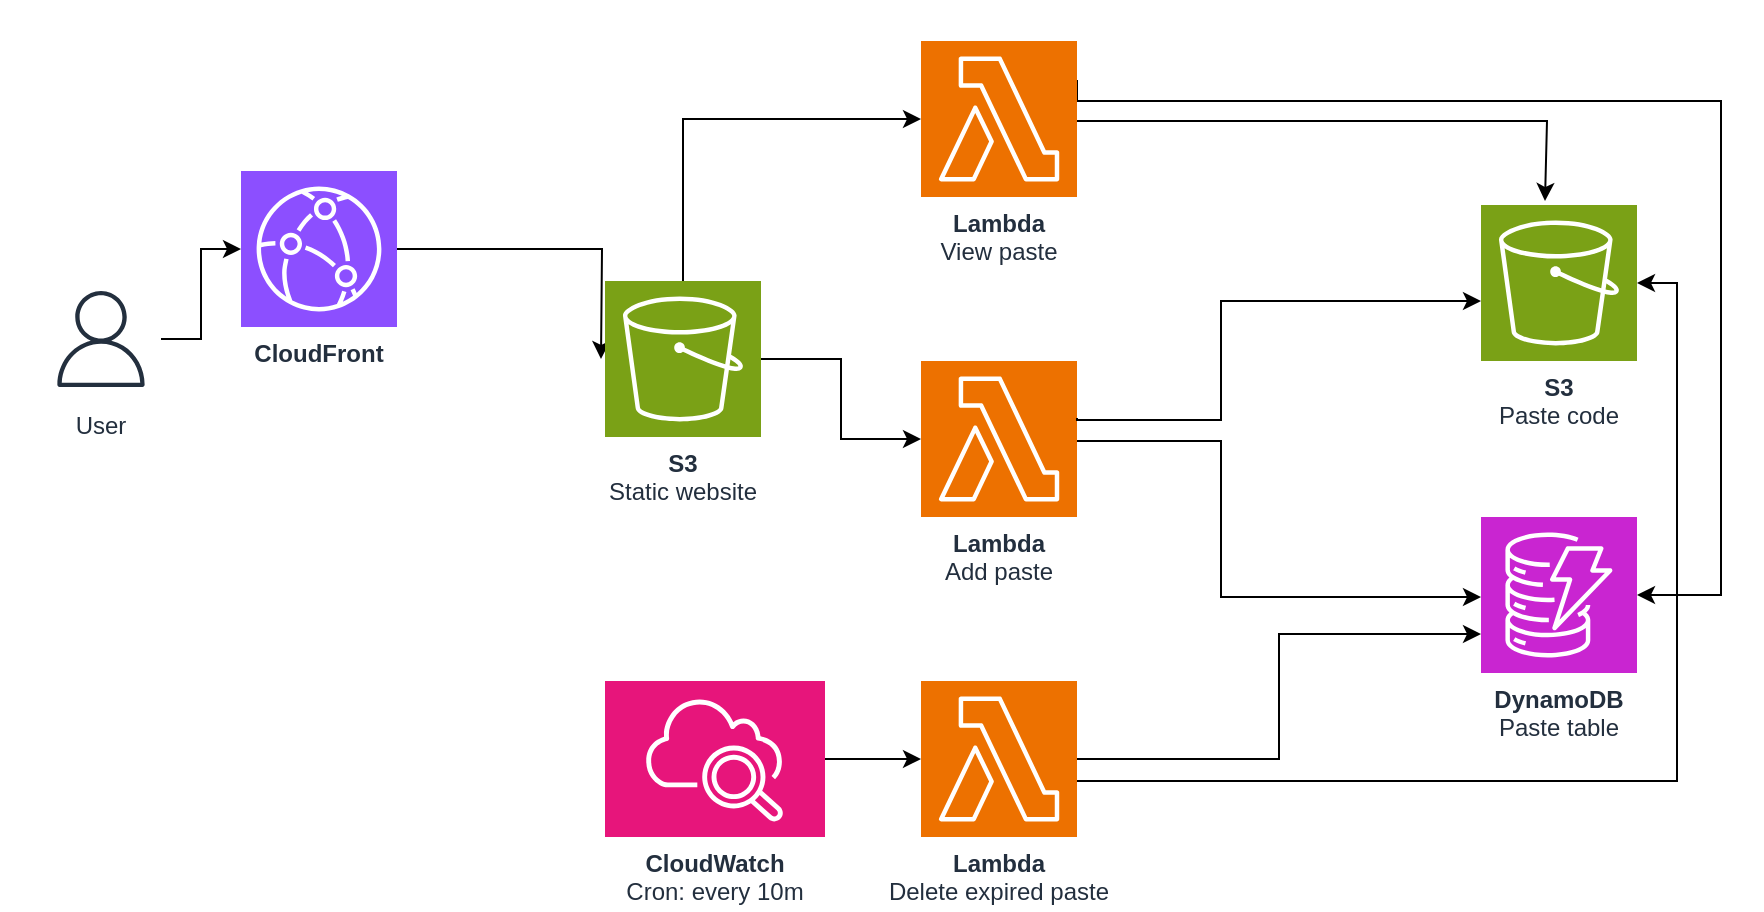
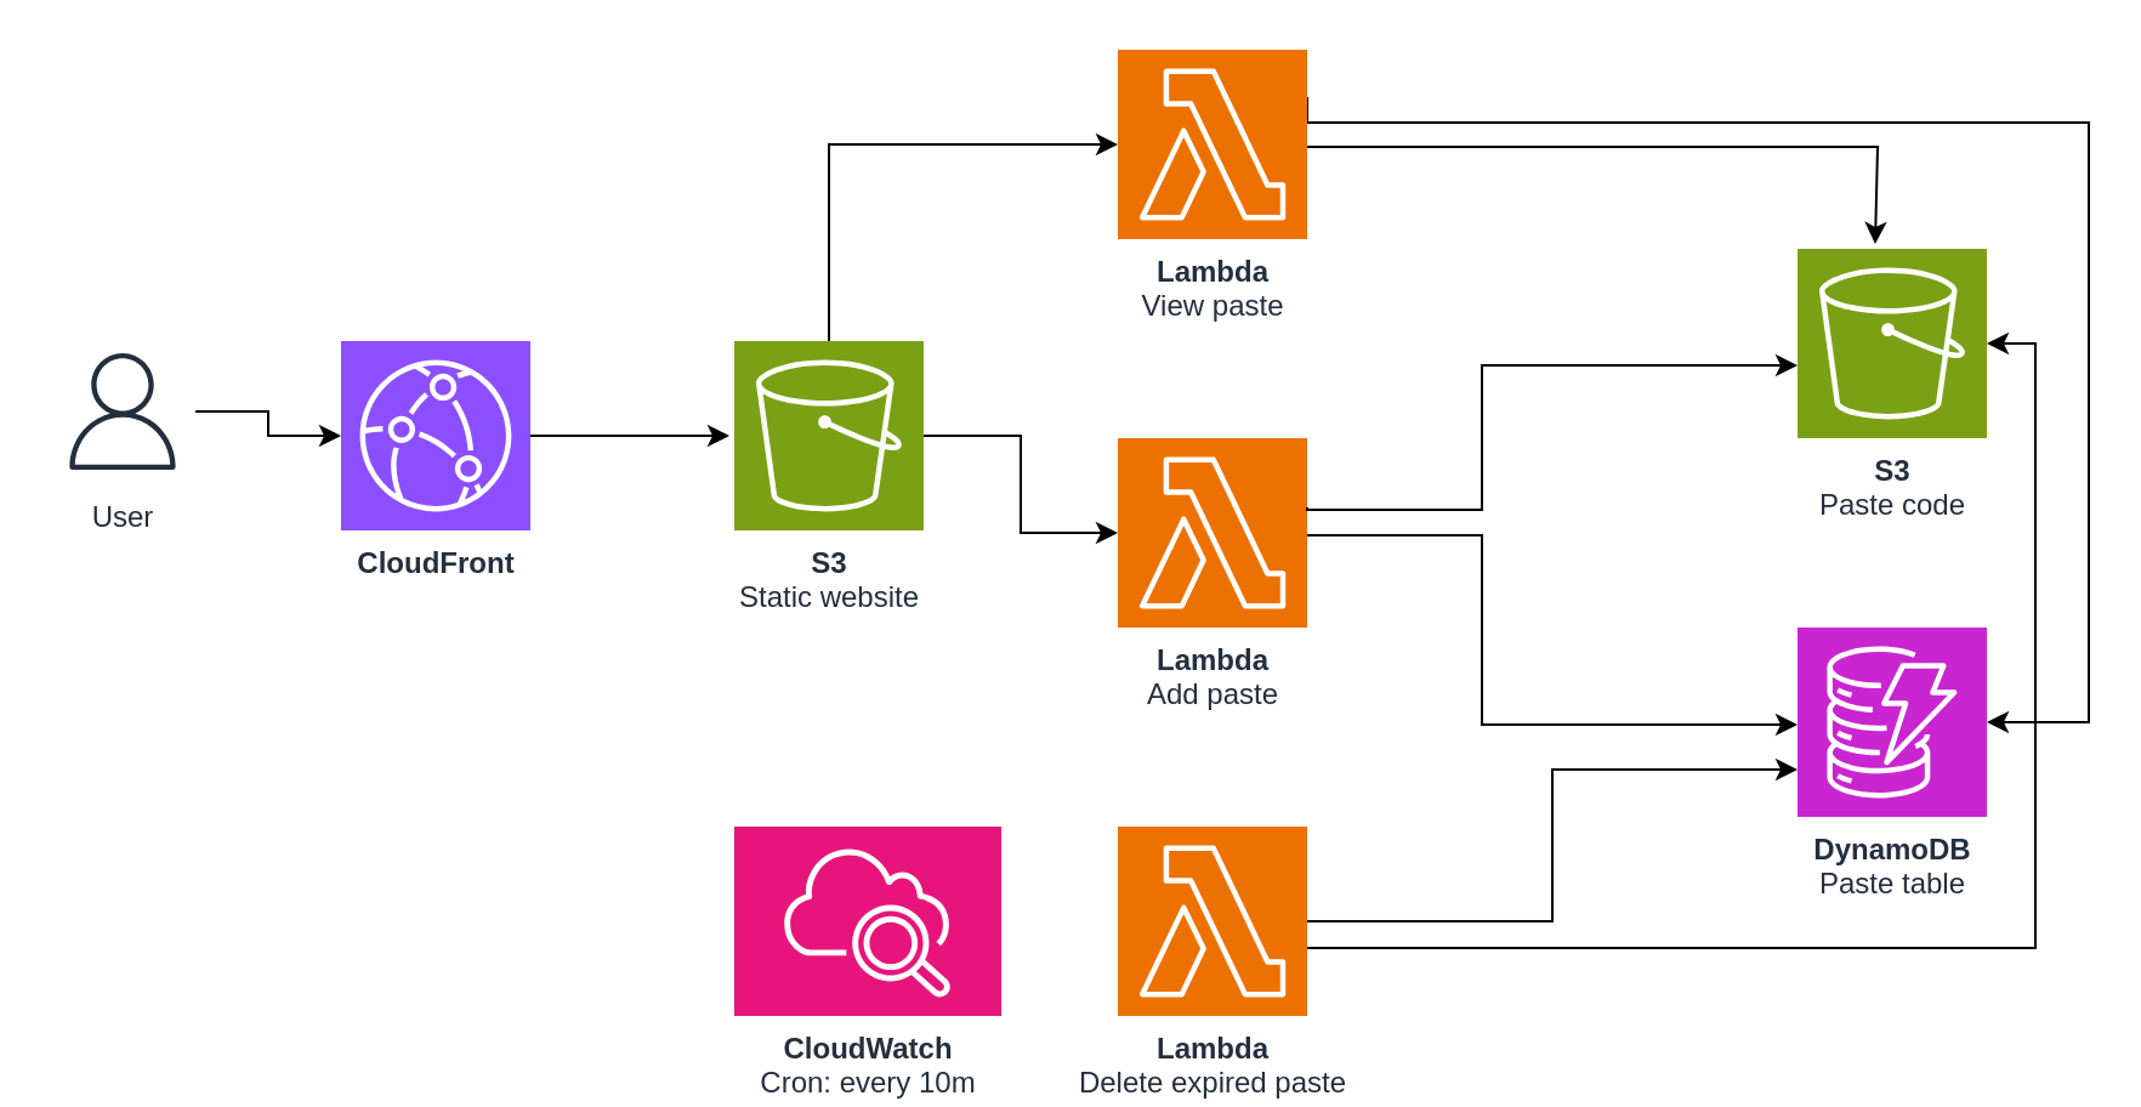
  <mxCell id="0" />
  <mxCell id="1" parent="0" />
  <mxCell id="2" value="&lt;b&gt;S3&lt;/b&gt;&lt;br&gt;Paste code" style="sketch=0;points=[[0,0,0],[0.25,0,0],[0.5,0,0],[0.75,0,0],[1,0,0],[0,1,0],[0.25,1,0],[0.5,1,0],[0.75,1,0],[1,1,0],[0,0.25,0],[0,0.5,0],[0,0.75,0],[1,0.25,0],[1,0.5,0],[1,0.75,0]];outlineConnect=0;fontColor=#232F3E;fillColor=#7AA116;strokeColor=#ffffff;dashed=0;verticalLabelPosition=bottom;verticalAlign=top;align=center;html=1;fontSize=12;fontStyle=0;aspect=fixed;shape=mxgraph.aws4.resourceIcon;resIcon=mxgraph.aws4.s3;" vertex="1" parent="1"><mxGeometry x="740" y="102" width="78" height="78" as="geometry" /></mxCell>
  <mxCell id="3" value="&lt;b&gt;DynamoDB&lt;/b&gt;&lt;br&gt;Paste table" style="sketch=0;points=[[0,0,0],[0.25,0,0],[0.5,0,0],[0.75,0,0],[1,0,0],[0,1,0],[0.25,1,0],[0.5,1,0],[0.75,1,0],[1,1,0],[0,0.25,0],[0,0.5,0],[0,0.75,0],[1,0.25,0],[1,0.5,0],[1,0.75,0]];outlineConnect=0;fontColor=#232F3E;fillColor=#C925D1;strokeColor=#ffffff;dashed=0;verticalLabelPosition=bottom;verticalAlign=top;align=center;html=1;fontSize=12;fontStyle=0;aspect=fixed;shape=mxgraph.aws4.resourceIcon;resIcon=mxgraph.aws4.dynamodb;" vertex="1" parent="1"><mxGeometry x="740" y="258" width="78" height="78" as="geometry" /></mxCell>
  <mxCell id="4" value="&lt;b&gt;Lambda&lt;/b&gt;&lt;br&gt;Add paste" style="sketch=0;points=[[0,0,0],[0.25,0,0],[0.5,0,0],[0.75,0,0],[1,0,0],[0,1,0],[0.25,1,0],[0.5,1,0],[0.75,1,0],[1,1,0],[0,0.25,0],[0,0.5,0],[0,0.75,0],[1,0.25,0],[1,0.5,0],[1,0.75,0]];outlineConnect=0;fontColor=#232F3E;fillColor=#ED7100;strokeColor=#ffffff;dashed=0;verticalLabelPosition=bottom;verticalAlign=top;align=center;html=1;fontSize=12;fontStyle=0;aspect=fixed;shape=mxgraph.aws4.resourceIcon;resIcon=mxgraph.aws4.lambda;" vertex="1" parent="1"><mxGeometry x="460" y="180" width="78" height="78" as="geometry" /></mxCell>
  <mxCell id="5" style="edgeStyle=orthogonalEdgeStyle;rounded=0;orthogonalLoop=1;jettySize=auto;html=1;exitX=1;exitY=0.25;exitDx=0;exitDy=0;exitPerimeter=0;entryX=1;entryY=0.5;entryDx=0;entryDy=0;entryPerimeter=0;" edge="1" parent="1" source="6" target="3"><mxGeometry relative="1" as="geometry"><mxPoint x="890" y="320" as="targetPoint" /><Array as="points"><mxPoint x="538" y="50" /><mxPoint x="860" y="50" /><mxPoint x="860" y="297" /></Array></mxGeometry></mxCell>
  <mxCell id="6" value="&lt;b&gt;Lambda&lt;/b&gt;&lt;br&gt;View paste" style="sketch=0;points=[[0,0,0],[0.25,0,0],[0.5,0,0],[0.75,0,0],[1,0,0],[0,1,0],[0.25,1,0],[0.5,1,0],[0.75,1,0],[1,1,0],[0,0.25,0],[0,0.5,0],[0,0.75,0],[1,0.25,0],[1,0.5,0],[1,0.75,0]];outlineConnect=0;fontColor=#232F3E;fillColor=#ED7100;strokeColor=#ffffff;dashed=0;verticalLabelPosition=bottom;verticalAlign=top;align=center;html=1;fontSize=12;fontStyle=0;aspect=fixed;shape=mxgraph.aws4.resourceIcon;resIcon=mxgraph.aws4.lambda;" vertex="1" parent="1"><mxGeometry x="460" y="20" width="78" height="78" as="geometry" /></mxCell>
  <mxCell id="7" value="&lt;b&gt;CloudWatch&lt;/b&gt;&lt;br&gt;Cron: every 10m" style="sketch=0;points=[[0,0,0],[0.25,0,0],[0.5,0,0],[0.75,0,0],[1,0,0],[0,1,0],[0.25,1,0],[0.5,1,0],[0.75,1,0],[1,1,0],[0,0.25,0],[0,0.5,0],[0,0.75,0],[1,0.25,0],[1,0.5,0],[1,0.75,0]];points=[[0,0,0],[0.25,0,0],[0.5,0,0],[0.75,0,0],[1,0,0],[0,1,0],[0.25,1,0],[0.5,1,0],[0.75,1,0],[1,1,0],[0,0.25,0],[0,0.5,0],[0,0.75,0],[1,0.25,0],[1,0.5,0],[1,0.75,0]];outlineConnect=0;fontColor=#232F3E;fillColor=#E7157B;strokeColor=#ffffff;dashed=0;verticalLabelPosition=bottom;verticalAlign=top;align=center;html=1;fontSize=12;fontStyle=0;aspect=fixed;shape=mxgraph.aws4.resourceIcon;resIcon=mxgraph.aws4.cloudwatch_2;" vertex="1" parent="1"><mxGeometry x="302" y="340" width="110" height="78" as="geometry" /></mxCell>
  <mxCell id="8" style="edgeStyle=orthogonalEdgeStyle;rounded=0;orthogonalLoop=1;jettySize=auto;html=1;exitX=1;exitY=0.5;exitDx=0;exitDy=0;exitPerimeter=0;" edge="1" parent="1" source="9"><mxGeometry relative="1" as="geometry"><mxPoint x="300" y="179" as="targetPoint" /></mxGeometry></mxCell>
- <mxCell id="9" value="&lt;b&gt;CloudFront&lt;/b&gt;" style="sketch=0;points=[[0,0,0],[0.25,0,0],[0.5,0,0],[0.75,0,0],[1,0,0],[0,1,0],[0.25,1,0],[0.5,1,0],[0.75,1,0],[1,1,0],[0,0.25,0],[0,0.5,0],[0,0.75,0],[1,0.25,0],[1,0.5,0],[1,0.75,0]];outlineConnect=0;fontColor=#232F3E;fillColor=#8C4FFF;strokeColor=#ffffff;dashed=0;verticalLabelPosition=bottom;verticalAlign=top;align=center;html=1;fontSize=12;fontStyle=0;aspect=fixed;shape=mxgraph.aws4.resourceIcon;resIcon=mxgraph.aws4.cloudfront;" vertex="1" parent="1"><mxGeometry x="120" y="85" width="78" height="78" as="geometry" /></mxCell>
+ <mxCell id="9" value="&lt;b&gt;CloudFront&lt;/b&gt;" style="sketch=0;points=[[0,0,0],[0.25,0,0],[0.5,0,0],[0.75,0,0],[1,0,0],[0,1,0],[0.25,1,0],[0.5,1,0],[0.75,1,0],[1,1,0],[0,0.25,0],[0,0.5,0],[0,0.75,0],[1,0.25,0],[1,0.5,0],[1,0.75,0]];outlineConnect=0;fontColor=#232F3E;fillColor=#8C4FFF;strokeColor=#ffffff;dashed=0;verticalLabelPosition=bottom;verticalAlign=top;align=center;html=1;fontSize=12;fontStyle=0;aspect=fixed;shape=mxgraph.aws4.resourceIcon;resIcon=mxgraph.aws4.cloudfront;" vertex="1" parent="1"><mxGeometry x="140" y="140" width="78" height="78" as="geometry" /></mxCell>
  <mxCell id="10" style="edgeStyle=orthogonalEdgeStyle;rounded=0;orthogonalLoop=1;jettySize=auto;html=1;exitX=1;exitY=0.5;exitDx=0;exitDy=0;exitPerimeter=0;" edge="1" parent="1" source="11" target="4"><mxGeometry relative="1" as="geometry" /></mxCell>
  <mxCell id="11" value="&lt;b&gt;S3&lt;/b&gt;&lt;br&gt;Static website" style="sketch=0;points=[[0,0,0],[0.25,0,0],[0.5,0,0],[0.75,0,0],[1,0,0],[0,1,0],[0.25,1,0],[0.5,1,0],[0.75,1,0],[1,1,0],[0,0.25,0],[0,0.5,0],[0,0.75,0],[1,0.25,0],[1,0.5,0],[1,0.75,0]];outlineConnect=0;fontColor=#232F3E;fillColor=#7AA116;strokeColor=#ffffff;dashed=0;verticalLabelPosition=bottom;verticalAlign=top;align=center;html=1;fontSize=12;fontStyle=0;aspect=fixed;shape=mxgraph.aws4.resourceIcon;resIcon=mxgraph.aws4.s3;" vertex="1" parent="1"><mxGeometry x="302" y="140" width="78" height="78" as="geometry" /></mxCell>
  <mxCell id="12" value="&lt;b&gt;Lambda&lt;/b&gt;&lt;br&gt;Delete expired paste" style="sketch=0;points=[[0,0,0],[0.25,0,0],[0.5,0,0],[0.75,0,0],[1,0,0],[0,1,0],[0.25,1,0],[0.5,1,0],[0.75,1,0],[1,1,0],[0,0.25,0],[0,0.5,0],[0,0.75,0],[1,0.25,0],[1,0.5,0],[1,0.75,0]];outlineConnect=0;fontColor=#232F3E;fillColor=#ED7100;strokeColor=#ffffff;dashed=0;verticalLabelPosition=bottom;verticalAlign=top;align=center;html=1;fontSize=12;fontStyle=0;aspect=fixed;shape=mxgraph.aws4.resourceIcon;resIcon=mxgraph.aws4.lambda;" vertex="1" parent="1"><mxGeometry x="460" y="340" width="78" height="78" as="geometry" /></mxCell>
  <mxCell id="13" style="edgeStyle=orthogonalEdgeStyle;rounded=0;orthogonalLoop=1;jettySize=auto;html=1;" edge="1" parent="1"><mxGeometry relative="1" as="geometry"><mxPoint x="538" y="60" as="sourcePoint" /><mxPoint x="772" y="100" as="targetPoint" /><Array as="points"><mxPoint x="538" y="60" /><mxPoint x="773" y="60" /></Array></mxGeometry></mxCell>
  <mxCell id="14" style="edgeStyle=orthogonalEdgeStyle;rounded=0;orthogonalLoop=1;jettySize=auto;html=1;exitX=1;exitY=0.5;exitDx=0;exitDy=0;exitPerimeter=0;entryX=0;entryY=0.5;entryDx=0;entryDy=0;entryPerimeter=0;" edge="1" parent="1"><mxGeometry relative="1" as="geometry"><mxPoint x="538" y="220" as="sourcePoint" /><mxPoint x="740" y="298" as="targetPoint" /><Array as="points"><mxPoint x="610" y="220" /><mxPoint x="610" y="298" /></Array></mxGeometry></mxCell>
  <mxCell id="15" style="edgeStyle=orthogonalEdgeStyle;rounded=0;orthogonalLoop=1;jettySize=auto;html=1;exitX=1;exitY=0.5;exitDx=0;exitDy=0;exitPerimeter=0;entryX=0;entryY=0.75;entryDx=0;entryDy=0;entryPerimeter=0;" edge="1" parent="1"><mxGeometry relative="1" as="geometry"><mxPoint x="538" y="208.5" as="sourcePoint" /><mxPoint x="740" y="150" as="targetPoint" /><Array as="points"><mxPoint x="538" y="209.5" /><mxPoint x="610" y="209.5" /><mxPoint x="610" y="150.5" /></Array></mxGeometry></mxCell>
  <mxCell id="16" style="edgeStyle=orthogonalEdgeStyle;rounded=0;orthogonalLoop=1;jettySize=auto;html=1;exitX=1;exitY=0.5;exitDx=0;exitDy=0;exitPerimeter=0;entryX=0;entryY=0.75;entryDx=0;entryDy=0;entryPerimeter=0;" edge="1" parent="1" source="12" target="3"><mxGeometry relative="1" as="geometry" /></mxCell>
  <mxCell id="17" style="edgeStyle=orthogonalEdgeStyle;rounded=0;orthogonalLoop=1;jettySize=auto;html=1;entryX=1;entryY=0.5;entryDx=0;entryDy=0;entryPerimeter=0;" edge="1" parent="1" target="2"><mxGeometry relative="1" as="geometry"><mxPoint x="538" y="390" as="sourcePoint" /><Array as="points"><mxPoint x="538" y="390" /><mxPoint x="838" y="390" /><mxPoint x="838" y="141" /></Array></mxGeometry></mxCell>
- <mxCell id="18" style="edgeStyle=orthogonalEdgeStyle;rounded=0;orthogonalLoop=1;jettySize=auto;html=1;exitX=1;exitY=0.5;exitDx=0;exitDy=0;exitPerimeter=0;entryX=0;entryY=0.5;entryDx=0;entryDy=0;entryPerimeter=0;" edge="1" parent="1" source="7" target="12"><mxGeometry relative="1" as="geometry" /></mxCell>
  <mxCell id="19" style="edgeStyle=orthogonalEdgeStyle;rounded=0;orthogonalLoop=1;jettySize=auto;html=1;exitX=0.5;exitY=0;exitDx=0;exitDy=0;exitPerimeter=0;entryX=0;entryY=0.5;entryDx=0;entryDy=0;entryPerimeter=0;" edge="1" parent="1" source="11" target="6"><mxGeometry relative="1" as="geometry" /></mxCell>
  <mxCell id="20" value="" style="edgeStyle=orthogonalEdgeStyle;rounded=0;orthogonalLoop=1;jettySize=auto;html=1;" edge="1" parent="1" source="21" target="9"><mxGeometry relative="1" as="geometry" /></mxCell>
  <mxCell id="21" value="User" style="sketch=0;outlineConnect=0;fontColor=#232F3E;gradientColor=none;strokeColor=#232F3E;fillColor=#ffffff;dashed=0;verticalLabelPosition=bottom;verticalAlign=top;align=center;html=1;fontSize=12;fontStyle=0;aspect=fixed;shape=mxgraph.aws4.resourceIcon;resIcon=mxgraph.aws4.user;" vertex="1" parent="1"><mxGeometry x="20" y="139" width="60" height="60" as="geometry" /></mxCell>
